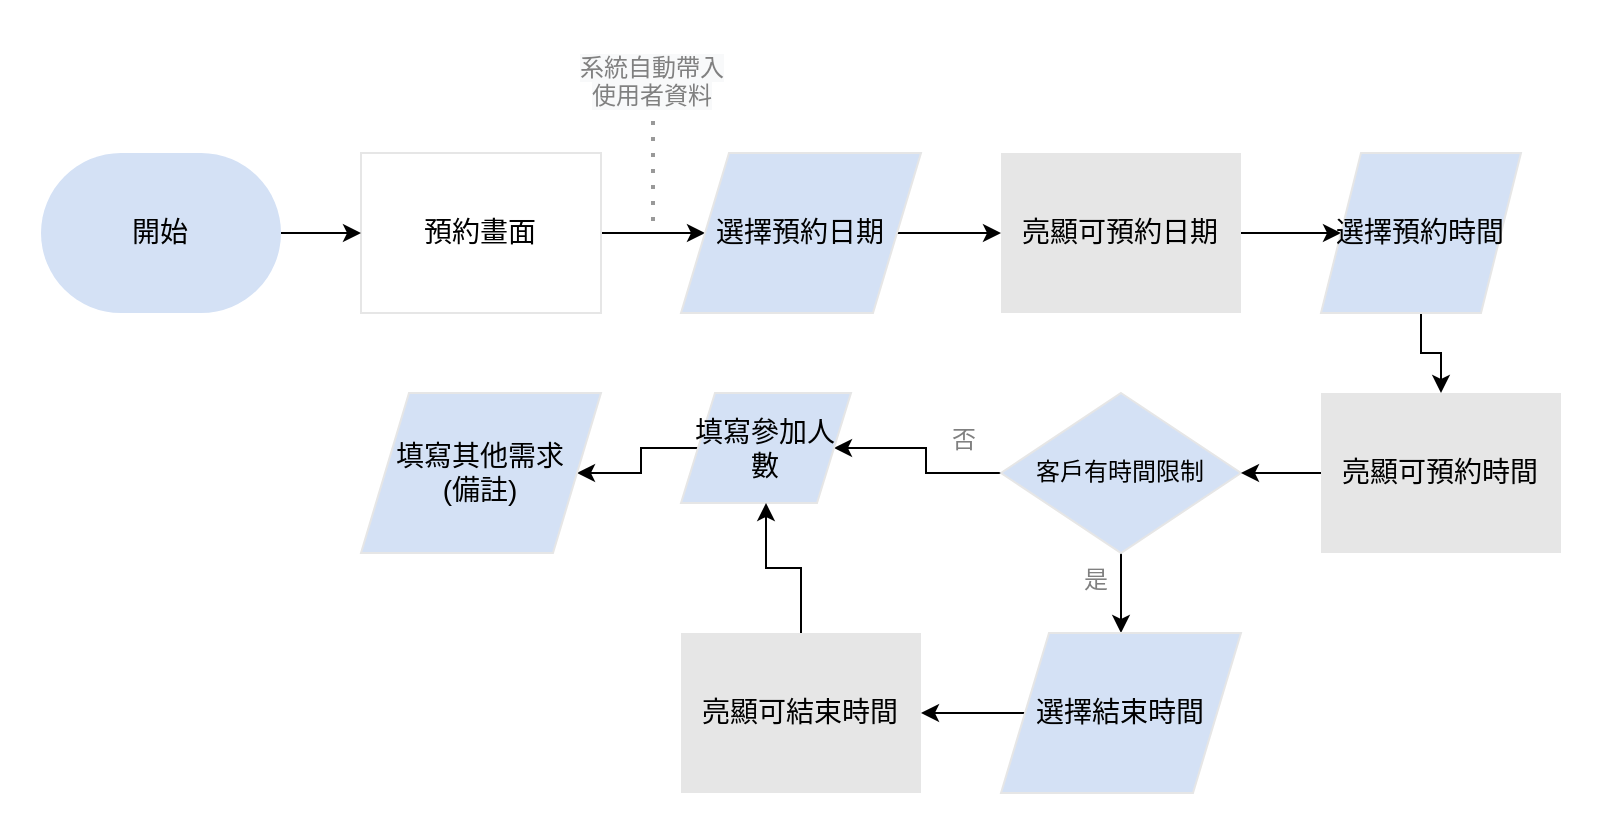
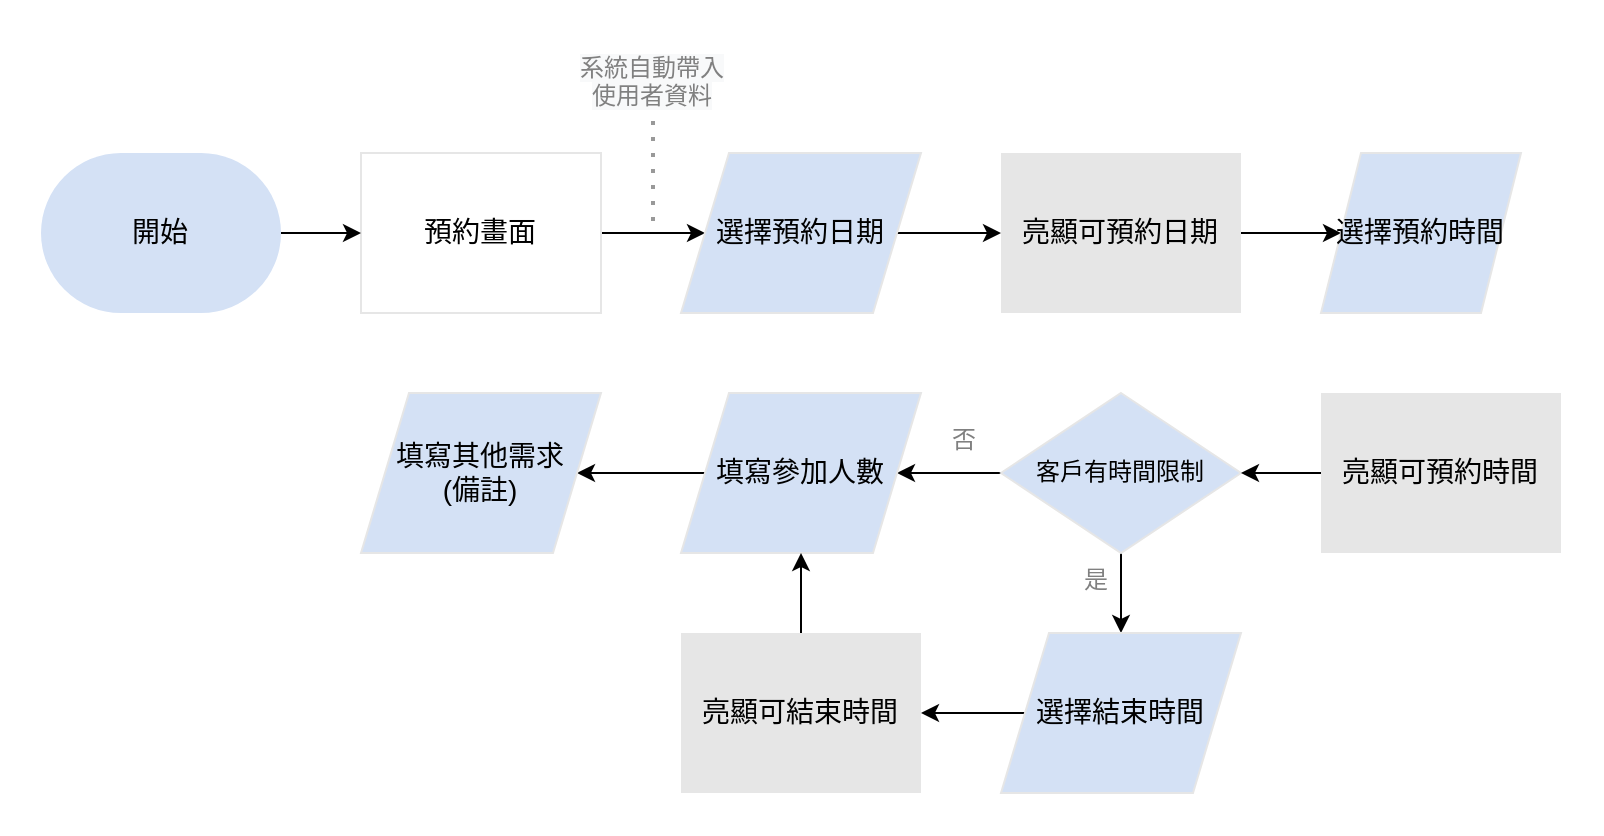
  <mxCell id="0" />
  <mxCell id="1" parent="0" />
  <mxCell id="2" style="edgeStyle=orthogonalEdgeStyle;rounded=0;orthogonalLoop=1;jettySize=auto;html=1;exitX=1;exitY=0.5;exitDx=0;exitDy=0;entryX=0;entryY=0.5;entryDx=0;entryDy=0;" edge="1" parent="1" source="3" target="11"><mxGeometry relative="1" as="geometry"><mxPoint x="340" y="116" as="targetPoint" /></mxGeometry></mxCell>
  <mxCell id="3" value="&lt;font style=&quot;font-size: 14px&quot;&gt;預約畫面&lt;/font&gt;" style="rounded=0;whiteSpace=wrap;html=1;fillColor=#FFFFFF;strokeColor=#E6E6E6;" vertex="1" parent="1"><mxGeometry x="180" y="76" width="120" height="80" as="geometry" /></mxCell>
  <mxCell id="4" value="&lt;font style=&quot;font-size: 12px&quot; color=&quot;#808080&quot;&gt;&lt;span style=&quot;font-family: &amp;#34;helvetica&amp;#34; ; font-style: normal ; font-weight: 400 ; letter-spacing: normal ; text-indent: 0px ; text-transform: none ; word-spacing: 0px ; background-color: rgb(248 , 249 , 250) ; display: inline ; float: none&quot;&gt;系統自動帶入&lt;/span&gt;&lt;br style=&quot;font-family: &amp;#34;helvetica&amp;#34; ; font-style: normal ; font-weight: 400 ; letter-spacing: normal ; text-indent: 0px ; text-transform: none ; word-spacing: 0px ; background-color: rgb(248 , 249 , 250)&quot;&gt;&lt;span style=&quot;font-family: &amp;#34;helvetica&amp;#34; ; font-style: normal ; font-weight: 400 ; letter-spacing: normal ; text-indent: 0px ; text-transform: none ; word-spacing: 0px ; background-color: rgb(248 , 249 , 250) ; display: inline ; float: none&quot;&gt;使用者資料&lt;/span&gt;&lt;/font&gt;" style="text;whiteSpace=wrap;html=1;align=center;" vertex="1" parent="1"><mxGeometry x="271" y="20" width="110" height="50" as="geometry" /></mxCell>
  <mxCell id="5" style="edgeStyle=orthogonalEdgeStyle;rounded=0;orthogonalLoop=1;jettySize=auto;html=1;exitX=1;exitY=0.5;exitDx=0;exitDy=0;entryX=0;entryY=0.5;entryDx=0;entryDy=0;strokeColor=#000000;" edge="1" parent="1" source="6" target="16"><mxGeometry relative="1" as="geometry" /></mxCell>
  <mxCell id="6" value="&lt;span style=&quot;font-size: 14px&quot;&gt;亮顯可預約日期&lt;/span&gt;" style="rounded=0;whiteSpace=wrap;html=1;strokeColor=none;fillColor=#E6E6E6;" vertex="1" parent="1"><mxGeometry x="500" y="76" width="120" height="80" as="geometry" /></mxCell>
  <mxCell id="7" style="edgeStyle=orthogonalEdgeStyle;rounded=0;orthogonalLoop=1;jettySize=auto;html=1;exitX=1;exitY=0.5;exitDx=0;exitDy=0;entryX=0;entryY=0.5;entryDx=0;entryDy=0;" edge="1" parent="1" source="8" target="3"><mxGeometry relative="1" as="geometry" /></mxCell>
  <mxCell id="8" value="&lt;font style=&quot;font-size: 14px&quot;&gt;開始&lt;/font&gt;" style="rounded=1;whiteSpace=wrap;html=1;arcSize=50;strokeColor=none;fillColor=#D4E1F5;" vertex="1" parent="1"><mxGeometry y="76" width="120" height="80" as="geometry" x="20" /></mxCell>
  <mxCell id="9" value="" style="endArrow=none;dashed=1;html=1;dashPattern=1 3;strokeWidth=2;strokeColor=#999999;" edge="1" parent="1"><mxGeometry width="50" height="50" relative="1" as="geometry"><mxPoint x="326" y="110" as="sourcePoint" /><mxPoint x="326" y="60" as="targetPoint" /></mxGeometry></mxCell>
  <mxCell id="10" style="edgeStyle=orthogonalEdgeStyle;rounded=0;orthogonalLoop=1;jettySize=auto;html=1;exitX=1;exitY=0.5;exitDx=0;exitDy=0;entryX=0;entryY=0.5;entryDx=0;entryDy=0;" edge="1" parent="1" source="11" target="6"><mxGeometry relative="1" as="geometry" /></mxCell>
  <mxCell id="11" value="&lt;span style=&quot;font-size: 14px&quot;&gt;選擇預約日期&lt;/span&gt;" style="shape=parallelogram;perimeter=parallelogramPerimeter;whiteSpace=wrap;html=1;strokeColor=#E6E6E6;fillColor=#D4E1F5;" vertex="1" parent="1"><mxGeometry x="340" y="76" width="120" height="80" as="geometry" /></mxCell>
  <mxCell id="12" style="edgeStyle=orthogonalEdgeStyle;rounded=0;orthogonalLoop=1;jettySize=auto;html=1;exitX=0;exitY=0.5;exitDx=0;exitDy=0;strokeColor=#000000;" edge="1" parent="1" source="14" target="20"><mxGeometry relative="1" as="geometry" /></mxCell>
  <mxCell id="13" style="edgeStyle=orthogonalEdgeStyle;rounded=0;orthogonalLoop=1;jettySize=auto;html=1;exitX=0.5;exitY=1;exitDx=0;exitDy=0;entryX=0.5;entryY=0;entryDx=0;entryDy=0;strokeColor=#000000;" edge="1" parent="1" source="14" target="23"><mxGeometry relative="1" as="geometry" /></mxCell>
  <mxCell id="14" value="客戶有時間限制" style="rhombus;whiteSpace=wrap;html=1;strokeColor=#E6E6E6;fillColor=#D4E1F5;" vertex="1" parent="1"><mxGeometry x="500" y="196" width="120" height="80" as="geometry" /></mxCell>
- <mxCell id="15" style="edgeStyle=orthogonalEdgeStyle;rounded=0;orthogonalLoop=1;jettySize=auto;html=1;exitX=0.5;exitY=1;exitDx=0;exitDy=0;entryX=0.5;entryY=0;entryDx=0;entryDy=0;strokeColor=#000000;" edge="1" parent="1" source="16" target="18"><mxGeometry relative="1" as="geometry" /></mxCell>
  <mxCell id="16" value="&lt;span style=&quot;font-size: 14px&quot;&gt;選擇預約時間&lt;/span&gt;" style="shape=parallelogram;perimeter=parallelogramPerimeter;whiteSpace=wrap;html=1;strokeColor=#E6E6E6;fillColor=#D4E1F5;" vertex="1" parent="1"><mxGeometry x="660" y="76" width="100" height="80" as="geometry" /></mxCell>
  <mxCell id="17" style="edgeStyle=orthogonalEdgeStyle;rounded=0;orthogonalLoop=1;jettySize=auto;html=1;exitX=0;exitY=0.5;exitDx=0;exitDy=0;entryX=1;entryY=0.5;entryDx=0;entryDy=0;strokeColor=#000000;" edge="1" parent="1" source="18" target="14"><mxGeometry relative="1" as="geometry" /></mxCell>
  <mxCell id="18" value="&lt;span style=&quot;font-size: 14px&quot;&gt;亮顯&lt;/span&gt;&lt;span style=&quot;font-size: 14px&quot;&gt;可預約時間&lt;/span&gt;" style="rounded=0;whiteSpace=wrap;html=1;strokeColor=none;fillColor=#E6E6E6;" vertex="1" parent="1"><mxGeometry x="660" y="196" width="120" height="80" as="geometry" /></mxCell>
  <mxCell id="19" style="edgeStyle=orthogonalEdgeStyle;rounded=0;orthogonalLoop=1;jettySize=auto;html=1;exitX=0;exitY=0.5;exitDx=0;exitDy=0;entryX=1;entryY=0.5;entryDx=0;entryDy=0;strokeColor=#000000;" edge="1" parent="1" source="20" target="21"><mxGeometry relative="1" as="geometry" /></mxCell>
- <mxCell id="20" value="&lt;span style=&quot;font-size: 14px&quot;&gt;填寫參加人數&lt;/span&gt;" style="shape=parallelogram;perimeter=parallelogramPerimeter;whiteSpace=wrap;html=1;strokeColor=#E6E6E6;fillColor=#D4E1F5;" vertex="1" parent="1"><mxGeometry x="340" y="196" width="85" height="55" as="geometry" /></mxCell>
+ <mxCell id="20" value="&lt;span style=&quot;font-size: 14px&quot;&gt;填寫參加人數&lt;/span&gt;" style="shape=parallelogram;perimeter=parallelogramPerimeter;whiteSpace=wrap;html=1;strokeColor=#E6E6E6;fillColor=#D4E1F5;" vertex="1" parent="1"><mxGeometry x="340" y="196" width="120" height="80" as="geometry" /></mxCell>
  <mxCell id="21" value="&lt;span style=&quot;font-size: 14px&quot;&gt;填寫其他需求&lt;br&gt;(備註)&lt;br&gt;&lt;/span&gt;" style="shape=parallelogram;perimeter=parallelogramPerimeter;whiteSpace=wrap;html=1;strokeColor=#E6E6E6;fillColor=#D4E1F5;" vertex="1" parent="1"><mxGeometry x="180" y="196" width="120" height="80" as="geometry" /></mxCell>
  <mxCell id="22" style="edgeStyle=orthogonalEdgeStyle;rounded=0;orthogonalLoop=1;jettySize=auto;html=1;exitX=0;exitY=0.5;exitDx=0;exitDy=0;entryX=1;entryY=0.5;entryDx=0;entryDy=0;strokeColor=#000000;" edge="1" parent="1" source="23" target="25"><mxGeometry relative="1" as="geometry" /></mxCell>
  <mxCell id="23" value="&lt;span style=&quot;font-size: 14px&quot;&gt;選擇結束時間&lt;/span&gt;" style="shape=parallelogram;perimeter=parallelogramPerimeter;whiteSpace=wrap;html=1;strokeColor=#E6E6E6;fillColor=#D4E1F5;" vertex="1" parent="1"><mxGeometry x="500" y="316" width="120" height="80" as="geometry" /></mxCell>
  <mxCell id="24" style="edgeStyle=orthogonalEdgeStyle;rounded=0;orthogonalLoop=1;jettySize=auto;html=1;exitX=0.5;exitY=0;exitDx=0;exitDy=0;entryX=0.5;entryY=1;entryDx=0;entryDy=0;strokeColor=#000000;" edge="1" parent="1" source="25" target="20"><mxGeometry relative="1" as="geometry" /></mxCell>
  <mxCell id="25" value="&lt;span style=&quot;font-size: 14px&quot;&gt;亮顯&lt;/span&gt;&lt;span style=&quot;font-size: 14px&quot;&gt;可結束時間&lt;/span&gt;" style="rounded=0;whiteSpace=wrap;html=1;strokeColor=none;fillColor=#E6E6E6;" vertex="1" parent="1"><mxGeometry x="340" y="316" width="120" height="80" as="geometry" /></mxCell>
  <mxCell id="26" value="&lt;font color=&quot;#808080&quot; face=&quot;helvetica&quot;&gt;是&lt;/font&gt;" style="text;whiteSpace=wrap;html=1;align=center;" vertex="1" parent="1"><mxGeometry x="530" y="276" width="36" height="30" as="geometry" /></mxCell>
  <mxCell id="27" value="&lt;font color=&quot;#808080&quot; face=&quot;helvetica&quot;&gt;否&lt;/font&gt;" style="text;whiteSpace=wrap;html=1;align=center;" vertex="1" parent="1"><mxGeometry x="464" y="206" width="36" height="30" as="geometry" /></mxCell>
